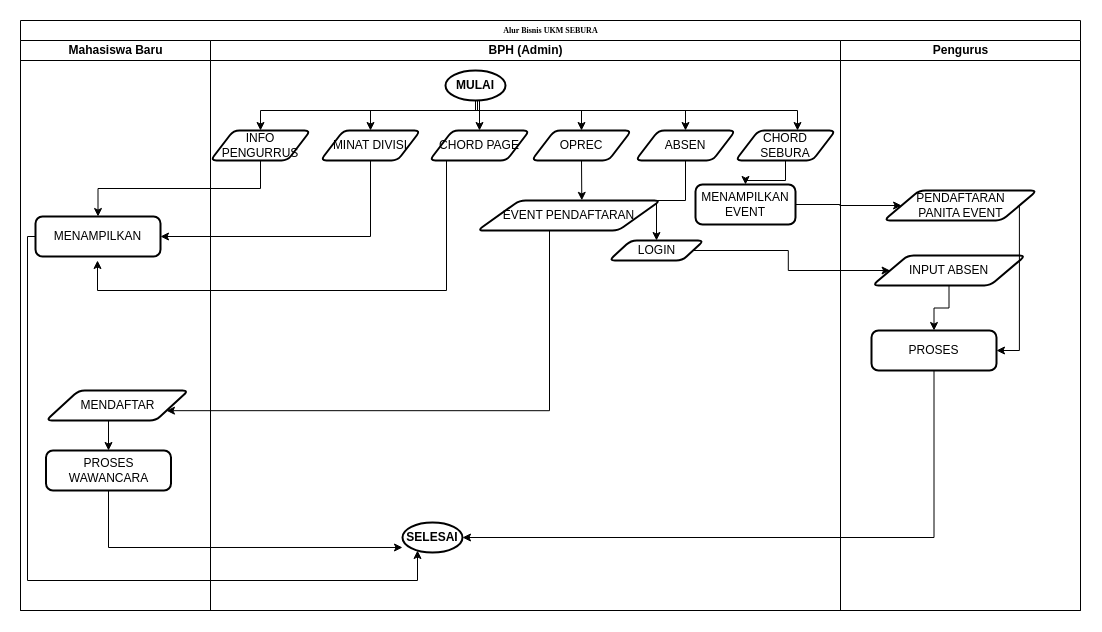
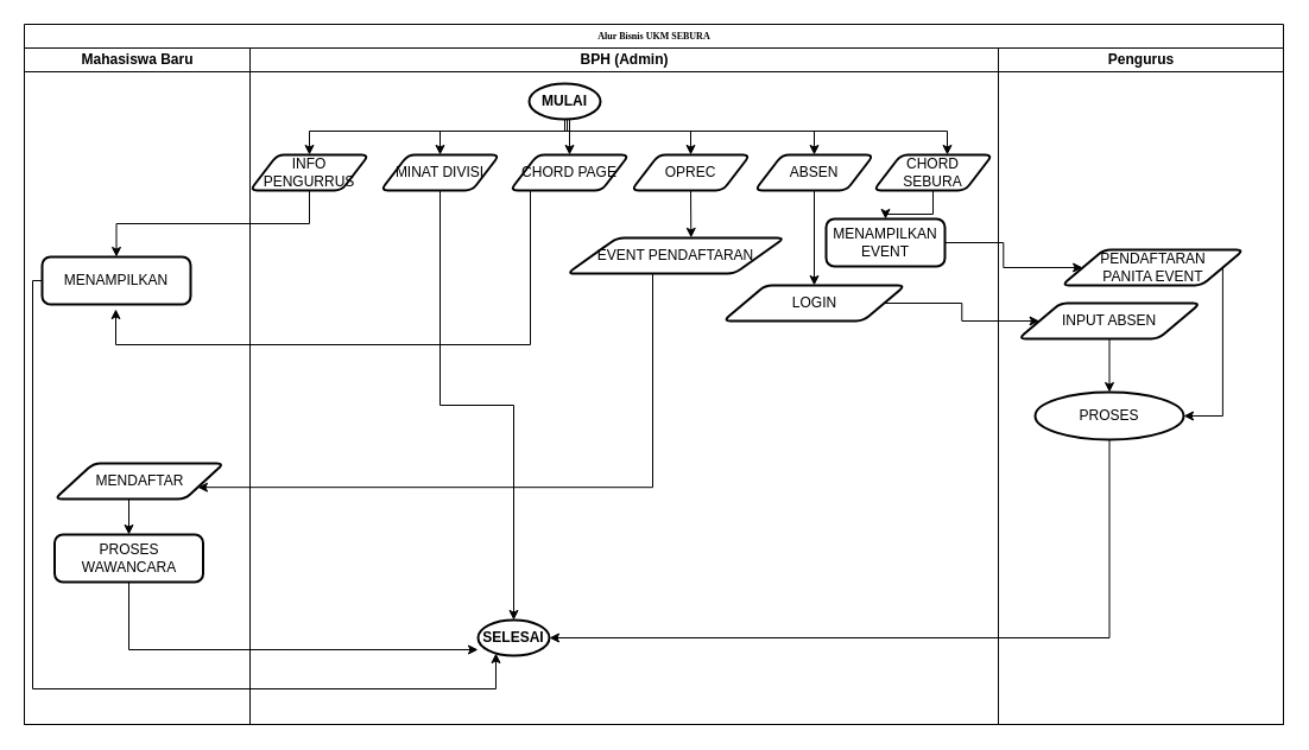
  <mxCell id="0" />
  <mxCell id="1" parent="0" />
  <mxCell id="2" value="Alur Bisnis UKM SEBURA" style="swimlane;html=1;childLayout=stackLayout;startSize=20;rounded=0;shadow=0;labelBackgroundColor=none;strokeWidth=1;fontFamily=Verdana;fontSize=8;align=center;" parent="1" vertex="1"><mxGeometry x="20" y="20" width="1060" height="590" as="geometry" /></mxCell>
  <mxCell id="3" value="Mahasiswa Baru" style="swimlane;html=1;startSize=20;" parent="2" vertex="1"><mxGeometry y="20" width="190" height="570" as="geometry" /></mxCell>
  <mxCell id="4" value="MENAMPILKAN" style="rounded=1;whiteSpace=wrap;html=1;absoluteArcSize=1;arcSize=14;strokeWidth=2;" parent="3" vertex="1"><mxGeometry x="15" y="176" width="125" height="40" as="geometry" /></mxCell>
  <mxCell id="5" style="edgeStyle=orthogonalEdgeStyle;rounded=0;orthogonalLoop=1;jettySize=auto;html=1;exitX=0.5;exitY=1;exitDx=0;exitDy=0;entryX=0.5;entryY=0;entryDx=0;entryDy=0;" parent="3" source="6" target="7" edge="1"><mxGeometry relative="1" as="geometry" /></mxCell>
  <mxCell id="6" value="MENDAFTAR" style="shape=parallelogram;html=1;strokeWidth=2;perimeter=parallelogramPerimeter;whiteSpace=wrap;rounded=1;arcSize=12;size=0.23;" parent="3" vertex="1"><mxGeometry x="25.5" y="350" width="142.5" height="30" as="geometry" /></mxCell>
  <mxCell id="7" value="PROSES&lt;br&gt;WAWANCARA" style="rounded=1;whiteSpace=wrap;html=1;absoluteArcSize=1;arcSize=14;strokeWidth=2;" parent="3" vertex="1"><mxGeometry x="25.5" y="410" width="125" height="40" as="geometry" /></mxCell>
  <mxCell id="8" value="BPH (Admin)" style="swimlane;html=1;startSize=20;" parent="2" vertex="1"><mxGeometry x="190" y="20" width="630" height="570" as="geometry" /></mxCell>
  <mxCell id="9" style="edgeStyle=orthogonalEdgeStyle;rounded=0;orthogonalLoop=1;jettySize=auto;html=1;exitX=0.5;exitY=1;exitDx=0;exitDy=0;exitPerimeter=0;entryX=0.5;entryY=0;entryDx=0;entryDy=0;" parent="8" source="15" target="16" edge="1"><mxGeometry relative="1" as="geometry"><Array as="points"><mxPoint x="269" y="70" /><mxPoint x="50" y="70" /></Array></mxGeometry></mxCell>
  <mxCell id="10" style="edgeStyle=orthogonalEdgeStyle;rounded=0;orthogonalLoop=1;jettySize=auto;html=1;exitX=0.5;exitY=1;exitDx=0;exitDy=0;exitPerimeter=0;entryX=0.5;entryY=0;entryDx=0;entryDy=0;" parent="8" source="15" target="17" edge="1"><mxGeometry relative="1" as="geometry"><Array as="points"><mxPoint x="267" y="50" /><mxPoint x="267" y="70" /><mxPoint x="160" y="70" /></Array></mxGeometry></mxCell>
  <mxCell id="11" style="edgeStyle=orthogonalEdgeStyle;rounded=0;orthogonalLoop=1;jettySize=auto;html=1;exitX=0.5;exitY=1;exitDx=0;exitDy=0;exitPerimeter=0;entryX=0.5;entryY=0;entryDx=0;entryDy=0;" parent="8" source="15" target="18" edge="1"><mxGeometry relative="1" as="geometry"><Array as="points"><mxPoint x="269" y="60" /><mxPoint x="269" y="60" /></Array></mxGeometry></mxCell>
  <mxCell id="12" style="edgeStyle=orthogonalEdgeStyle;rounded=0;orthogonalLoop=1;jettySize=auto;html=1;exitX=0.5;exitY=1;exitDx=0;exitDy=0;exitPerimeter=0;entryX=0.5;entryY=0;entryDx=0;entryDy=0;" parent="8" source="15" target="20" edge="1"><mxGeometry relative="1" as="geometry"><Array as="points"><mxPoint x="267" y="50" /><mxPoint x="267" y="70" /><mxPoint x="371" y="70" /></Array></mxGeometry></mxCell>
  <mxCell id="13" style="edgeStyle=orthogonalEdgeStyle;rounded=0;orthogonalLoop=1;jettySize=auto;html=1;exitX=0.5;exitY=1;exitDx=0;exitDy=0;exitPerimeter=0;" parent="8" source="15" target="22" edge="1"><mxGeometry relative="1" as="geometry"><Array as="points"><mxPoint x="267" y="50" /><mxPoint x="267" y="70" /><mxPoint x="475" y="70" /></Array></mxGeometry></mxCell>
  <mxCell id="14" style="edgeStyle=orthogonalEdgeStyle;rounded=0;orthogonalLoop=1;jettySize=auto;html=1;exitX=0.5;exitY=1;exitDx=0;exitDy=0;exitPerimeter=0;entryX=0.62;entryY=0;entryDx=0;entryDy=0;entryPerimeter=0;" edge="1" parent="8" source="15" target="26"><mxGeometry relative="1" as="geometry"><Array as="points"><mxPoint x="265" y="70" /><mxPoint x="587" y="70" /></Array></mxGeometry></mxCell>
  <mxCell id="15" value="MULAI" style="strokeWidth=2;html=1;shape=mxgraph.flowchart.start_1;whiteSpace=wrap;fontStyle=1" parent="8" vertex="1"><mxGeometry x="235" y="30" width="60" height="30" as="geometry" /></mxCell>
  <mxCell id="16" value="INFO PENGURRUS" style="shape=parallelogram;html=1;strokeWidth=2;perimeter=parallelogramPerimeter;whiteSpace=wrap;rounded=1;arcSize=12;size=0.23;" parent="8" vertex="1"><mxGeometry y="90" width="100" height="30" as="geometry" /></mxCell>
  <mxCell id="17" value="MINAT DIVISI" style="shape=parallelogram;html=1;strokeWidth=2;perimeter=parallelogramPerimeter;whiteSpace=wrap;rounded=1;arcSize=12;size=0.23;" parent="8" vertex="1"><mxGeometry x="110" y="90" width="100" height="30" as="geometry" /></mxCell>
  <mxCell id="18" value="CHORD PAGE" style="shape=parallelogram;html=1;strokeWidth=2;perimeter=parallelogramPerimeter;whiteSpace=wrap;rounded=1;arcSize=12;size=0.23;" parent="8" vertex="1"><mxGeometry x="219" y="90" width="100" height="30" as="geometry" /></mxCell>
  <mxCell id="19" style="edgeStyle=orthogonalEdgeStyle;rounded=0;orthogonalLoop=1;jettySize=auto;html=1;exitX=0.5;exitY=1;exitDx=0;exitDy=0;entryX=0.57;entryY=-0.005;entryDx=0;entryDy=0;entryPerimeter=0;" parent="8" source="20" target="23" edge="1"><mxGeometry relative="1" as="geometry" /></mxCell>
  <mxCell id="20" value="OPREC" style="shape=parallelogram;html=1;strokeWidth=2;perimeter=parallelogramPerimeter;whiteSpace=wrap;rounded=1;arcSize=12;size=0.23;" parent="8" vertex="1"><mxGeometry x="321" y="90" width="100" height="30" as="geometry" /></mxCell>
  <mxCell id="21" style="edgeStyle=orthogonalEdgeStyle;rounded=0;orthogonalLoop=1;jettySize=auto;html=1;exitX=0.5;exitY=1;exitDx=0;exitDy=0;entryX=0.5;entryY=0;entryDx=0;entryDy=0;" edge="1" parent="8" source="22" target="28"><mxGeometry relative="1" as="geometry" /></mxCell>
  <mxCell id="22" value="ABSEN" style="shape=parallelogram;html=1;strokeWidth=2;perimeter=parallelogramPerimeter;whiteSpace=wrap;rounded=1;arcSize=12;size=0.23;" parent="8" vertex="1"><mxGeometry x="425" y="90" width="100" height="30" as="geometry" /></mxCell>
  <mxCell id="23" value="EVENT PENDAFTARAN" style="shape=parallelogram;html=1;strokeWidth=2;perimeter=parallelogramPerimeter;whiteSpace=wrap;rounded=1;arcSize=12;size=0.23;" parent="8" vertex="1"><mxGeometry x="267" y="160" width="183" height="30" as="geometry" /></mxCell>
  <mxCell id="24" value="SELESAI" style="strokeWidth=2;html=1;shape=mxgraph.flowchart.start_1;whiteSpace=wrap;fontStyle=1" parent="8" vertex="1"><mxGeometry x="192" y="482" width="60" height="30" as="geometry" /></mxCell>
  <mxCell id="25" style="edgeStyle=orthogonalEdgeStyle;rounded=0;orthogonalLoop=1;jettySize=auto;html=1;exitX=0.5;exitY=1;exitDx=0;exitDy=0;entryX=0.5;entryY=0;entryDx=0;entryDy=0;" edge="1" parent="8" source="26" target="27"><mxGeometry relative="1" as="geometry" /></mxCell>
  <mxCell id="26" value="CHORD &lt;br&gt;SEBURA" style="shape=parallelogram;html=1;strokeWidth=2;perimeter=parallelogramPerimeter;whiteSpace=wrap;rounded=1;arcSize=12;size=0.23;" vertex="1" parent="8"><mxGeometry x="525" y="90" width="100" height="30" as="geometry" /></mxCell>
  <mxCell id="27" value="MENAMPILKAN&lt;br&gt;EVENT" style="rounded=1;whiteSpace=wrap;html=1;absoluteArcSize=1;arcSize=14;strokeWidth=2;" vertex="1" parent="8"><mxGeometry x="485" y="144" width="100" height="40" as="geometry" /></mxCell>
- <mxCell id="28" value="LOGIN" style="shape=parallelogram;html=1;strokeWidth=2;perimeter=parallelogramPerimeter;whiteSpace=wrap;rounded=1;arcSize=12;size=0.23;" vertex="1" parent="8"><mxGeometry x="398.5" y="200" width="95" height="20" as="geometry" /></mxCell>
+ <mxCell id="28" value="LOGIN" style="shape=parallelogram;html=1;strokeWidth=2;perimeter=parallelogramPerimeter;whiteSpace=wrap;rounded=1;arcSize=12;size=0.23;" vertex="1" parent="8"><mxGeometry x="398.5" y="200" width="153" height="30" as="geometry" /></mxCell>
  <mxCell id="29" value="Pengurus" style="swimlane;html=1;startSize=20;" parent="2" vertex="1"><mxGeometry x="820" y="20" width="240" height="570" as="geometry" /></mxCell>
  <mxCell id="30" style="edgeStyle=orthogonalEdgeStyle;rounded=0;orthogonalLoop=1;jettySize=auto;html=1;exitX=0.5;exitY=1;exitDx=0;exitDy=0;entryX=0.5;entryY=0;entryDx=0;entryDy=0;" parent="29" source="31" target="32" edge="1"><mxGeometry relative="1" as="geometry" /></mxCell>
- <mxCell id="31" value="INPUT ABSEN" style="shape=parallelogram;html=1;strokeWidth=2;perimeter=parallelogramPerimeter;whiteSpace=wrap;rounded=1;arcSize=12;size=0.23;" parent="29" vertex="1"><mxGeometry x="32" y="215" width="153" height="30" as="geometry" /></mxCell>
- <mxCell id="32" value="PROSES" style="rounded=1;whiteSpace=wrap;html=1;absoluteArcSize=1;arcSize=14;strokeWidth=2;" parent="29" vertex="1"><mxGeometry x="31" y="290" width="125" height="40" as="geometry" /></mxCell>
+ <mxCell id="31" value="INPUT ABSEN" style="shape=parallelogram;html=1;strokeWidth=2;perimeter=parallelogramPerimeter;whiteSpace=wrap;rounded=1;arcSize=12;size=0.23;" parent="29" vertex="1"><mxGeometry x="17" y="215" width="153" height="30" as="geometry" /></mxCell>
+ <mxCell id="32" value="PROSES" style="ellipse;whiteSpace=wrap;html=1;absoluteArcSize=1;arcSize=14;strokeWidth=2;" parent="29" vertex="1"><mxGeometry x="31" y="290" width="125" height="40" as="geometry" /></mxCell>
  <mxCell id="33" style="edgeStyle=orthogonalEdgeStyle;rounded=0;orthogonalLoop=1;jettySize=auto;html=1;exitX=1;exitY=0.5;exitDx=0;exitDy=0;entryX=1;entryY=0.5;entryDx=0;entryDy=0;" edge="1" parent="29" source="34" target="32"><mxGeometry relative="1" as="geometry" /></mxCell>
- <mxCell id="34" value="PENDAFTARAN&lt;br&gt;PANITA EVENT" style="shape=parallelogram;html=1;strokeWidth=2;perimeter=parallelogramPerimeter;whiteSpace=wrap;rounded=1;arcSize=12;size=0.23;" vertex="1" parent="29"><mxGeometry x="43.5" y="150" width="153" height="30" as="geometry" /></mxCell>
+ <mxCell id="34" value="PENDAFTARAN&lt;br&gt;PANITA EVENT" style="shape=parallelogram;html=1;strokeWidth=2;perimeter=parallelogramPerimeter;whiteSpace=wrap;rounded=1;arcSize=12;size=0.23;" vertex="1" parent="29"><mxGeometry x="53.5" y="170" width="153" height="30" as="geometry" /></mxCell>
  <mxCell id="35" style="edgeStyle=orthogonalEdgeStyle;rounded=0;orthogonalLoop=1;jettySize=auto;html=1;exitX=0.5;exitY=1;exitDx=0;exitDy=0;entryX=0.5;entryY=0;entryDx=0;entryDy=0;" parent="2" source="16" target="4" edge="1"><mxGeometry relative="1" as="geometry" /></mxCell>
- <mxCell id="36" style="edgeStyle=orthogonalEdgeStyle;rounded=0;orthogonalLoop=1;jettySize=auto;html=1;exitX=0.5;exitY=1;exitDx=0;exitDy=0;entryX=1;entryY=0.5;entryDx=0;entryDy=0;" parent="2" source="17" target="4" edge="1"><mxGeometry relative="1" as="geometry" /></mxCell>
+ <mxCell id="36" style="edgeStyle=orthogonalEdgeStyle;rounded=0;orthogonalLoop=1;jettySize=auto;html=1;exitX=0.5;exitY=1;exitDx=0;exitDy=0;" parent="2" source="17" target="24" edge="1"><mxGeometry relative="1" as="geometry" /></mxCell>
  <mxCell id="37" style="edgeStyle=orthogonalEdgeStyle;rounded=0;orthogonalLoop=1;jettySize=auto;html=1;exitX=0.5;exitY=1;exitDx=0;exitDy=0;entryX=1;entryY=0.75;entryDx=0;entryDy=0;" parent="2" source="23" target="6" edge="1"><mxGeometry relative="1" as="geometry"><Array as="points"><mxPoint x="529" y="390" /></Array></mxGeometry></mxCell>
  <mxCell id="38" style="edgeStyle=orthogonalEdgeStyle;rounded=0;orthogonalLoop=1;jettySize=auto;html=1;exitX=0.5;exitY=1;exitDx=0;exitDy=0;entryX=0;entryY=0.833;entryDx=0;entryDy=0;entryPerimeter=0;" parent="2" source="7" target="24" edge="1"><mxGeometry relative="1" as="geometry" /></mxCell>
  <mxCell id="39" style="edgeStyle=orthogonalEdgeStyle;rounded=0;orthogonalLoop=1;jettySize=auto;html=1;exitX=0.5;exitY=1;exitDx=0;exitDy=0;entryX=1;entryY=0.5;entryDx=0;entryDy=0;entryPerimeter=0;" parent="2" source="32" target="24" edge="1"><mxGeometry relative="1" as="geometry" /></mxCell>
  <mxCell id="40" style="edgeStyle=orthogonalEdgeStyle;rounded=0;orthogonalLoop=1;jettySize=auto;html=1;exitX=1;exitY=0.5;exitDx=0;exitDy=0;entryX=0;entryY=0.5;entryDx=0;entryDy=0;" edge="1" parent="2" source="28" target="31"><mxGeometry relative="1" as="geometry" /></mxCell>
  <mxCell id="41" style="edgeStyle=orthogonalEdgeStyle;rounded=0;orthogonalLoop=1;jettySize=auto;html=1;exitX=1;exitY=0.5;exitDx=0;exitDy=0;entryX=0;entryY=0.5;entryDx=0;entryDy=0;" edge="1" parent="2" source="27" target="34"><mxGeometry relative="1" as="geometry" /></mxCell>
  <mxCell id="42" style="edgeStyle=orthogonalEdgeStyle;rounded=0;orthogonalLoop=1;jettySize=auto;html=1;exitX=0.5;exitY=1;exitDx=0;exitDy=0;" parent="1" source="18" edge="1"><mxGeometry relative="1" as="geometry"><mxPoint x="97" y="260" as="targetPoint" /><Array as="points"><mxPoint x="446" y="290" /><mxPoint x="97" y="290" /></Array></mxGeometry></mxCell>
  <mxCell id="43" style="edgeStyle=orthogonalEdgeStyle;rounded=0;orthogonalLoop=1;jettySize=auto;html=1;exitX=0;exitY=0.5;exitDx=0;exitDy=0;" parent="1" source="4" edge="1"><mxGeometry relative="1" as="geometry"><mxPoint x="417" y="550" as="targetPoint" /><Array as="points"><mxPoint x="27" y="236" /><mxPoint x="27" y="580" /><mxPoint x="417" y="580" /></Array></mxGeometry></mxCell>
